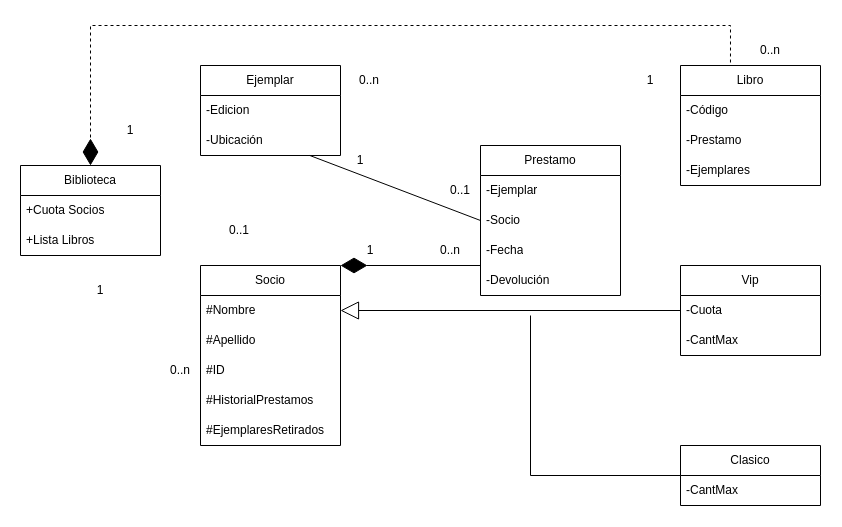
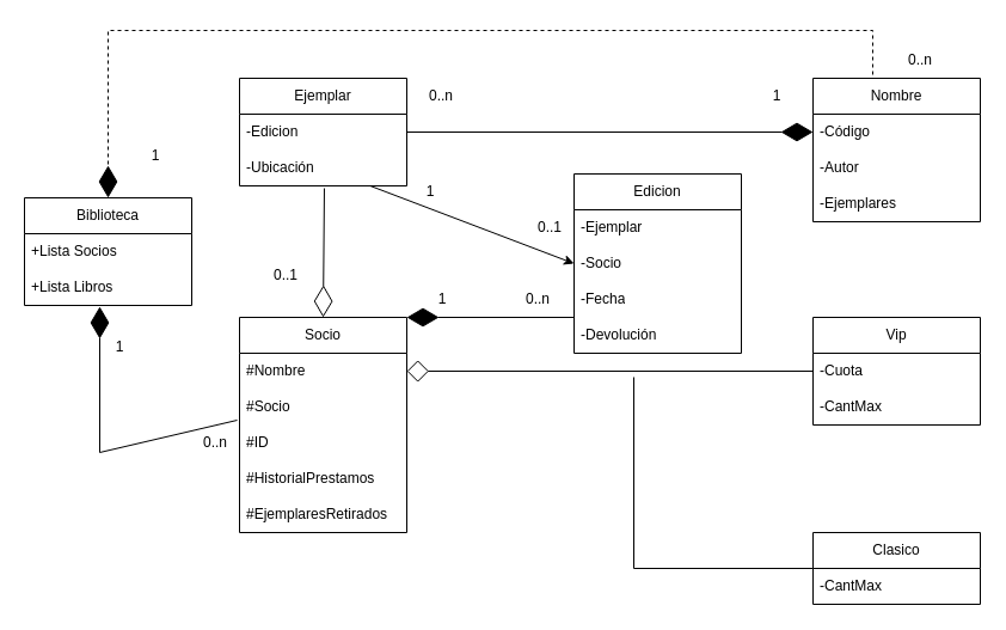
  <mxCell id="0" />
  <mxCell id="1" parent="0" />
  <mxCell id="2" value="Ejemplar" style="swimlane;fontStyle=0;childLayout=stackLayout;horizontal=1;startSize=30;horizontalStack=0;resizeParent=1;resizeParentMax=0;resizeLast=0;collapsible=1;marginBottom=0;whiteSpace=wrap;html=1;" vertex="1" parent="1"><mxGeometry x="200" y="60" width="140" height="90" as="geometry" /></mxCell>
  <mxCell id="3" value="-Edicion" style="text;strokeColor=none;fillColor=none;align=left;verticalAlign=middle;spacingLeft=4;spacingRight=4;overflow=hidden;points=[[0,0.5],[1,0.5]];portConstraint=eastwest;rotatable=0;whiteSpace=wrap;html=1;" vertex="1" parent="2"><mxGeometry y="30" width="140" height="30" as="geometry" /></mxCell>
  <mxCell id="4" value="-Ubicación" style="text;strokeColor=none;fillColor=none;align=left;verticalAlign=middle;spacingLeft=4;spacingRight=4;overflow=hidden;points=[[0,0.5],[1,0.5]];portConstraint=eastwest;rotatable=0;whiteSpace=wrap;html=1;" vertex="1" parent="2"><mxGeometry y="60" width="140" height="30" as="geometry" /></mxCell>
- <mxCell id="5" value="Libro" style="swimlane;fontStyle=0;childLayout=stackLayout;horizontal=1;startSize=30;horizontalStack=0;resizeParent=1;resizeParentMax=0;resizeLast=0;collapsible=1;marginBottom=0;whiteSpace=wrap;html=1;" vertex="1" parent="1"><mxGeometry x="680" y="60" width="140" height="120" as="geometry" /></mxCell>
+ <mxCell id="5" value="Nombre" style="swimlane;fontStyle=0;childLayout=stackLayout;horizontal=1;startSize=30;horizontalStack=0;resizeParent=1;resizeParentMax=0;resizeLast=0;collapsible=1;marginBottom=0;whiteSpace=wrap;html=1;" vertex="1" parent="1"><mxGeometry x="680" y="60" width="140" height="120" as="geometry" /></mxCell>
  <mxCell id="6" value="-Código" style="text;strokeColor=none;fillColor=none;align=left;verticalAlign=middle;spacingLeft=4;spacingRight=4;overflow=hidden;points=[[0,0.5],[1,0.5]];portConstraint=eastwest;rotatable=0;whiteSpace=wrap;html=1;" vertex="1" parent="5"><mxGeometry y="30" width="140" height="30" as="geometry" /></mxCell>
- <mxCell id="7" value="-Prestamo" style="text;strokeColor=none;fillColor=none;align=left;verticalAlign=middle;spacingLeft=4;spacingRight=4;overflow=hidden;points=[[0,0.5],[1,0.5]];portConstraint=eastwest;rotatable=0;whiteSpace=wrap;html=1;" vertex="1" parent="5"><mxGeometry y="60" width="140" height="30" as="geometry" /></mxCell>
+ <mxCell id="7" value="-Autor" style="text;strokeColor=none;fillColor=none;align=left;verticalAlign=middle;spacingLeft=4;spacingRight=4;overflow=hidden;points=[[0,0.5],[1,0.5]];portConstraint=eastwest;rotatable=0;whiteSpace=wrap;html=1;" vertex="1" parent="5"><mxGeometry y="60" width="140" height="30" as="geometry" /></mxCell>
  <mxCell id="8" value="-Ejemplares" style="text;strokeColor=none;fillColor=none;align=left;verticalAlign=middle;spacingLeft=4;spacingRight=4;overflow=hidden;points=[[0,0.5],[1,0.5]];portConstraint=eastwest;rotatable=0;whiteSpace=wrap;html=1;" vertex="1" parent="5"><mxGeometry y="90" width="140" height="30" as="geometry" /></mxCell>
  <mxCell id="9" value="Socio" style="swimlane;fontStyle=0;childLayout=stackLayout;horizontal=1;startSize=30;horizontalStack=0;resizeParent=1;resizeParentMax=0;resizeLast=0;collapsible=1;marginBottom=0;whiteSpace=wrap;html=1;" vertex="1" parent="1"><mxGeometry x="200" y="260" width="140" height="180" as="geometry" /></mxCell>
  <mxCell id="10" value="#Nombre" style="text;strokeColor=none;fillColor=none;align=left;verticalAlign=middle;spacingLeft=4;spacingRight=4;overflow=hidden;points=[[0,0.5],[1,0.5]];portConstraint=eastwest;rotatable=0;whiteSpace=wrap;html=1;" vertex="1" parent="9"><mxGeometry y="30" width="140" height="30" as="geometry" /></mxCell>
- <mxCell id="11" value="#Apellido" style="text;strokeColor=none;fillColor=none;align=left;verticalAlign=middle;spacingLeft=4;spacingRight=4;overflow=hidden;points=[[0,0.5],[1,0.5]];portConstraint=eastwest;rotatable=0;whiteSpace=wrap;html=1;" vertex="1" parent="9"><mxGeometry y="60" width="140" height="30" as="geometry" /></mxCell>
+ <mxCell id="11" value="#Socio" style="text;strokeColor=none;fillColor=none;align=left;verticalAlign=middle;spacingLeft=4;spacingRight=4;overflow=hidden;points=[[0,0.5],[1,0.5]];portConstraint=eastwest;rotatable=0;whiteSpace=wrap;html=1;" vertex="1" parent="9"><mxGeometry y="60" width="140" height="30" as="geometry" /></mxCell>
  <mxCell id="12" value="#ID" style="text;strokeColor=none;fillColor=none;align=left;verticalAlign=middle;spacingLeft=4;spacingRight=4;overflow=hidden;points=[[0,0.5],[1,0.5]];portConstraint=eastwest;rotatable=0;whiteSpace=wrap;html=1;" vertex="1" parent="9"><mxGeometry y="90" width="140" height="30" as="geometry" /></mxCell>
  <mxCell id="13" value="#HistorialPrestamos" style="text;strokeColor=none;fillColor=none;align=left;verticalAlign=middle;spacingLeft=4;spacingRight=4;overflow=hidden;points=[[0,0.5],[1,0.5]];portConstraint=eastwest;rotatable=0;whiteSpace=wrap;html=1;" vertex="1" parent="9"><mxGeometry y="120" width="140" height="30" as="geometry" /></mxCell>
  <mxCell id="14" value="#EjemplaresRetirados" style="text;strokeColor=none;fillColor=none;align=left;verticalAlign=middle;spacingLeft=4;spacingRight=4;overflow=hidden;points=[[0,0.5],[1,0.5]];portConstraint=eastwest;rotatable=0;whiteSpace=wrap;html=1;" vertex="1" parent="9"><mxGeometry y="150" width="140" height="30" as="geometry" /></mxCell>
  <mxCell id="15" value="Vip" style="swimlane;fontStyle=0;childLayout=stackLayout;horizontal=1;startSize=30;horizontalStack=0;resizeParent=1;resizeParentMax=0;resizeLast=0;collapsible=1;marginBottom=0;whiteSpace=wrap;html=1;" vertex="1" parent="1"><mxGeometry x="680" y="260" width="140" height="90" as="geometry" /></mxCell>
  <mxCell id="16" value="-Cuota" style="text;strokeColor=none;fillColor=none;align=left;verticalAlign=middle;spacingLeft=4;spacingRight=4;overflow=hidden;points=[[0,0.5],[1,0.5]];portConstraint=eastwest;rotatable=0;whiteSpace=wrap;html=1;" vertex="1" parent="15"><mxGeometry y="30" width="140" height="30" as="geometry" /></mxCell>
  <mxCell id="17" value="-CantMax" style="text;strokeColor=none;fillColor=none;align=left;verticalAlign=middle;spacingLeft=4;spacingRight=4;overflow=hidden;points=[[0,0.5],[1,0.5]];portConstraint=eastwest;rotatable=0;whiteSpace=wrap;html=1;" vertex="1" parent="15"><mxGeometry y="60" width="140" height="30" as="geometry" /></mxCell>
  <mxCell id="18" value="Clasico" style="swimlane;fontStyle=0;childLayout=stackLayout;horizontal=1;startSize=30;horizontalStack=0;resizeParent=1;resizeParentMax=0;resizeLast=0;collapsible=1;marginBottom=0;whiteSpace=wrap;html=1;" vertex="1" parent="1"><mxGeometry x="680" y="440" width="140" height="60" as="geometry" /></mxCell>
  <mxCell id="19" value="-CantMax" style="text;strokeColor=none;fillColor=none;align=left;verticalAlign=middle;spacingLeft=4;spacingRight=4;overflow=hidden;points=[[0,0.5],[1,0.5]];portConstraint=eastwest;rotatable=0;whiteSpace=wrap;html=1;" vertex="1" parent="18"><mxGeometry y="30" width="140" height="30" as="geometry" /></mxCell>
  <mxCell id="20" value="Biblioteca" style="swimlane;fontStyle=0;childLayout=stackLayout;horizontal=1;startSize=30;horizontalStack=0;resizeParent=1;resizeParentMax=0;resizeLast=0;collapsible=1;marginBottom=0;whiteSpace=wrap;html=1;" vertex="1" parent="1"><mxGeometry x="20" y="160" width="140" height="90" as="geometry" /></mxCell>
- <mxCell id="21" value="+Cuota Socios" style="text;strokeColor=none;fillColor=none;align=left;verticalAlign=middle;spacingLeft=4;spacingRight=4;overflow=hidden;points=[[0,0.5],[1,0.5]];portConstraint=eastwest;rotatable=0;whiteSpace=wrap;html=1;" vertex="1" parent="20"><mxGeometry y="30" width="140" height="30" as="geometry" /></mxCell>
+ <mxCell id="21" value="+Lista Socios" style="text;strokeColor=none;fillColor=none;align=left;verticalAlign=middle;spacingLeft=4;spacingRight=4;overflow=hidden;points=[[0,0.5],[1,0.5]];portConstraint=eastwest;rotatable=0;whiteSpace=wrap;html=1;" vertex="1" parent="20"><mxGeometry y="30" width="140" height="30" as="geometry" /></mxCell>
  <mxCell id="22" value="+Lista Libros" style="text;strokeColor=none;fillColor=none;align=left;verticalAlign=middle;spacingLeft=4;spacingRight=4;overflow=hidden;points=[[0,0.5],[1,0.5]];portConstraint=eastwest;rotatable=0;whiteSpace=wrap;html=1;" vertex="1" parent="20"><mxGeometry y="60" width="140" height="30" as="geometry" /></mxCell>
- <mxCell id="23" value="Prestamo" style="swimlane;fontStyle=0;childLayout=stackLayout;horizontal=1;startSize=30;horizontalStack=0;resizeParent=1;resizeParentMax=0;resizeLast=0;collapsible=1;marginBottom=0;whiteSpace=wrap;html=1;" vertex="1" parent="1"><mxGeometry x="480" y="140" width="140" height="150" as="geometry" /></mxCell>
+ <mxCell id="23" value="Edicion" style="swimlane;fontStyle=0;childLayout=stackLayout;horizontal=1;startSize=30;horizontalStack=0;resizeParent=1;resizeParentMax=0;resizeLast=0;collapsible=1;marginBottom=0;whiteSpace=wrap;html=1;" vertex="1" parent="1"><mxGeometry x="480" y="140" width="140" height="150" as="geometry" /></mxCell>
  <mxCell id="24" value="-Ejemplar" style="text;strokeColor=none;fillColor=none;align=left;verticalAlign=middle;spacingLeft=4;spacingRight=4;overflow=hidden;points=[[0,0.5],[1,0.5]];portConstraint=eastwest;rotatable=0;whiteSpace=wrap;html=1;" vertex="1" parent="23"><mxGeometry y="30" width="140" height="30" as="geometry" /></mxCell>
  <mxCell id="25" value="-Socio" style="text;strokeColor=none;fillColor=none;align=left;verticalAlign=middle;spacingLeft=4;spacingRight=4;overflow=hidden;points=[[0,0.5],[1,0.5]];portConstraint=eastwest;rotatable=0;whiteSpace=wrap;html=1;" vertex="1" parent="23"><mxGeometry y="60" width="140" height="30" as="geometry" /></mxCell>
  <mxCell id="26" value="-Fecha" style="text;strokeColor=none;fillColor=none;align=left;verticalAlign=middle;spacingLeft=4;spacingRight=4;overflow=hidden;points=[[0,0.5],[1,0.5]];portConstraint=eastwest;rotatable=0;whiteSpace=wrap;html=1;" vertex="1" parent="23"><mxGeometry y="90" width="140" height="30" as="geometry" /></mxCell>
  <mxCell id="27" value="-Devolución" style="text;strokeColor=none;fillColor=none;align=left;verticalAlign=middle;spacingLeft=4;spacingRight=4;overflow=hidden;points=[[0,0.5],[1,0.5]];portConstraint=eastwest;rotatable=0;whiteSpace=wrap;html=1;" vertex="1" parent="23"><mxGeometry y="120" width="140" height="30" as="geometry" /></mxCell>
- <mxCell id="29" value="" style="endArrow=block;endSize=16;endFill=0;html=1;rounded=0;exitX=0;exitY=0.5;exitDx=0;exitDy=0;entryX=1;entryY=0.5;entryDx=0;entryDy=0;" edge="1" parent="1" source="16" target="10"><mxGeometry width="160" relative="1" as="geometry"><mxPoint x="462.06" y="341.97" as="sourcePoint" /><mxPoint x="660" y="340" as="targetPoint" /></mxGeometry></mxCell>
+ <mxCell id="28" value="" style="endArrow=diamondThin;endFill=1;endSize=24;html=1;rounded=0;entryX=0;entryY=0.5;entryDx=0;entryDy=0;exitX=1;exitY=0.5;exitDx=0;exitDy=0;" edge="1" parent="1" source="3" target="6"><mxGeometry width="160" relative="1" as="geometry"><mxPoint x="510" y="410" as="sourcePoint" /><mxPoint x="670" y="410" as="targetPoint" /></mxGeometry></mxCell>
+ <mxCell id="29" value="" style="endArrow=diamond;endSize=16;endFill=0;html=1;rounded=0;exitX=0;exitY=0.5;exitDx=0;exitDy=0;entryX=1;entryY=0.5;entryDx=0;entryDy=0;" edge="1" parent="1" source="16" target="10"><mxGeometry width="160" relative="1" as="geometry"><mxPoint x="462.06" y="341.97" as="sourcePoint" /><mxPoint x="660" y="340" as="targetPoint" /></mxGeometry></mxCell>
  <mxCell id="30" value="" style="endArrow=none;html=1;rounded=0;exitX=0;exitY=0.5;exitDx=0;exitDy=0;" edge="1" parent="1" source="18"><mxGeometry width="50" height="50" relative="1" as="geometry"><mxPoint x="560" y="440" as="sourcePoint" /><mxPoint x="530" y="310" as="targetPoint" /><Array as="points"><mxPoint x="530" y="470" /></Array></mxGeometry></mxCell>
  <mxCell id="31" value="0..n" style="text;html=1;strokeColor=none;fillColor=none;align=center;verticalAlign=middle;whiteSpace=wrap;rounded=0;" vertex="1" parent="1"><mxGeometry x="339" y="60" width="60" height="30" as="geometry" /></mxCell>
+ <mxCell id="32" value="" style="endArrow=diamondThin;endFill=0;endSize=24;html=1;rounded=0;entryX=0.5;entryY=0;entryDx=0;entryDy=0;exitX=0.507;exitY=1.067;exitDx=0;exitDy=0;exitPerimeter=0;" edge="1" parent="1" source="4" target="9"><mxGeometry width="160" relative="1" as="geometry"><mxPoint x="220" y="200" as="sourcePoint" /><mxPoint x="380" y="200" as="targetPoint" /></mxGeometry></mxCell>
  <mxCell id="33" value="0..1" style="text;html=1;strokeColor=none;fillColor=none;align=center;verticalAlign=middle;whiteSpace=wrap;rounded=0;" vertex="1" parent="1"><mxGeometry x="209" y="210" width="60" height="30" as="geometry" /></mxCell>
- <mxCell id="34" value="" style="endArrow=none;html=1;rounded=0;entryX=0;entryY=0.5;entryDx=0;entryDy=0;" edge="1" parent="1" source="4" target="25"><mxGeometry width="50" height="50" relative="1" as="geometry"><mxPoint x="400" y="340" as="sourcePoint" /><mxPoint x="450" y="290" as="targetPoint" /></mxGeometry></mxCell>
+ <mxCell id="34" value="" style="endArrow=classic;html=1;rounded=0;entryX=0;entryY=0.5;entryDx=0;entryDy=0;" edge="1" parent="1" source="4" target="25"><mxGeometry width="50" height="50" relative="1" as="geometry"><mxPoint x="400" y="340" as="sourcePoint" /><mxPoint x="450" y="290" as="targetPoint" /></mxGeometry></mxCell>
  <mxCell id="35" value="1" style="text;html=1;strokeColor=none;fillColor=none;align=center;verticalAlign=middle;whiteSpace=wrap;rounded=0;" vertex="1" parent="1"><mxGeometry x="330" y="140" width="60" height="30" as="geometry" /></mxCell>
  <mxCell id="36" value="0..1" style="text;html=1;strokeColor=none;fillColor=none;align=center;verticalAlign=middle;whiteSpace=wrap;rounded=0;" vertex="1" parent="1"><mxGeometry x="430" y="170" width="60" height="30" as="geometry" /></mxCell>
  <mxCell id="37" value="" style="endArrow=diamondThin;endFill=1;endSize=24;html=1;rounded=0;entryX=1;entryY=0;entryDx=0;entryDy=0;" edge="1" parent="1" target="9"><mxGeometry width="160" relative="1" as="geometry"><mxPoint x="480" y="260" as="sourcePoint" /><mxPoint x="370" y="240" as="targetPoint" /></mxGeometry></mxCell>
  <mxCell id="38" value="1" style="text;html=1;strokeColor=none;fillColor=none;align=center;verticalAlign=middle;whiteSpace=wrap;rounded=0;" vertex="1" parent="1"><mxGeometry x="620" y="60" width="60" height="30" as="geometry" /></mxCell>
  <mxCell id="39" value="1" style="text;html=1;strokeColor=none;fillColor=none;align=center;verticalAlign=middle;whiteSpace=wrap;rounded=0;" vertex="1" parent="1"><mxGeometry x="340" y="230" width="60" height="30" as="geometry" /></mxCell>
  <mxCell id="40" value="0..n" style="text;html=1;strokeColor=none;fillColor=none;align=center;verticalAlign=middle;whiteSpace=wrap;rounded=0;" vertex="1" parent="1"><mxGeometry x="420" y="230" width="60" height="30" as="geometry" /></mxCell>
  <mxCell id="41" value="" style="endArrow=diamondThin;endFill=1;endSize=24;html=1;rounded=0;entryX=0.5;entryY=0;entryDx=0;entryDy=0;exitX=0.357;exitY=-0.025;exitDx=0;exitDy=0;exitPerimeter=0;dashed=1;" edge="1" parent="1" source="5" target="20"><mxGeometry width="160" relative="1" as="geometry"><mxPoint x="780" y="20" as="sourcePoint" /><mxPoint x="510" y="280" as="targetPoint" /><Array as="points"><mxPoint x="730" y="20" /><mxPoint x="90" y="20" /></Array></mxGeometry></mxCell>
  <mxCell id="42" value="0..n" style="text;html=1;strokeColor=none;fillColor=none;align=center;verticalAlign=middle;whiteSpace=wrap;rounded=0;" vertex="1" parent="1"><mxGeometry x="740" y="30" width="60" height="30" as="geometry" /></mxCell>
  <mxCell id="43" value="1" style="text;html=1;strokeColor=none;fillColor=none;align=center;verticalAlign=middle;whiteSpace=wrap;rounded=0;" vertex="1" parent="1"><mxGeometry x="100" y="110" width="60" height="30" as="geometry" /></mxCell>
+ <mxCell id="44" value="" style="endArrow=diamondThin;endFill=1;endSize=24;html=1;rounded=0;entryX=0.45;entryY=1.033;entryDx=0;entryDy=0;entryPerimeter=0;exitX=-0.014;exitY=-0.133;exitDx=0;exitDy=0;exitPerimeter=0;" edge="1" parent="1" source="12" target="22"><mxGeometry width="160" relative="1" as="geometry"><mxPoint x="83" y="340" as="sourcePoint" /><mxPoint x="510" y="180" as="targetPoint" /><Array as="points"><mxPoint x="83" y="373" /></Array></mxGeometry></mxCell>
  <mxCell id="45" value="0..n" style="text;html=1;strokeColor=none;fillColor=none;align=center;verticalAlign=middle;whiteSpace=wrap;rounded=0;" vertex="1" parent="1"><mxGeometry x="150" y="350" width="60" height="30" as="geometry" /></mxCell>
  <mxCell id="46" value="1" style="text;html=1;strokeColor=none;fillColor=none;align=center;verticalAlign=middle;whiteSpace=wrap;rounded=0;" vertex="1" parent="1"><mxGeometry x="70" y="270" width="60" height="30" as="geometry" /></mxCell>
